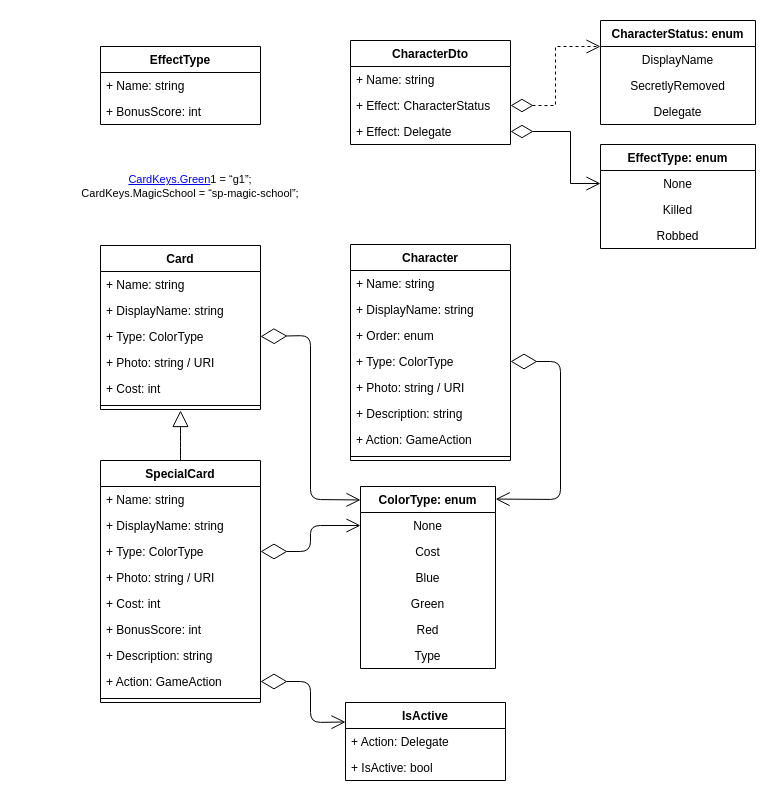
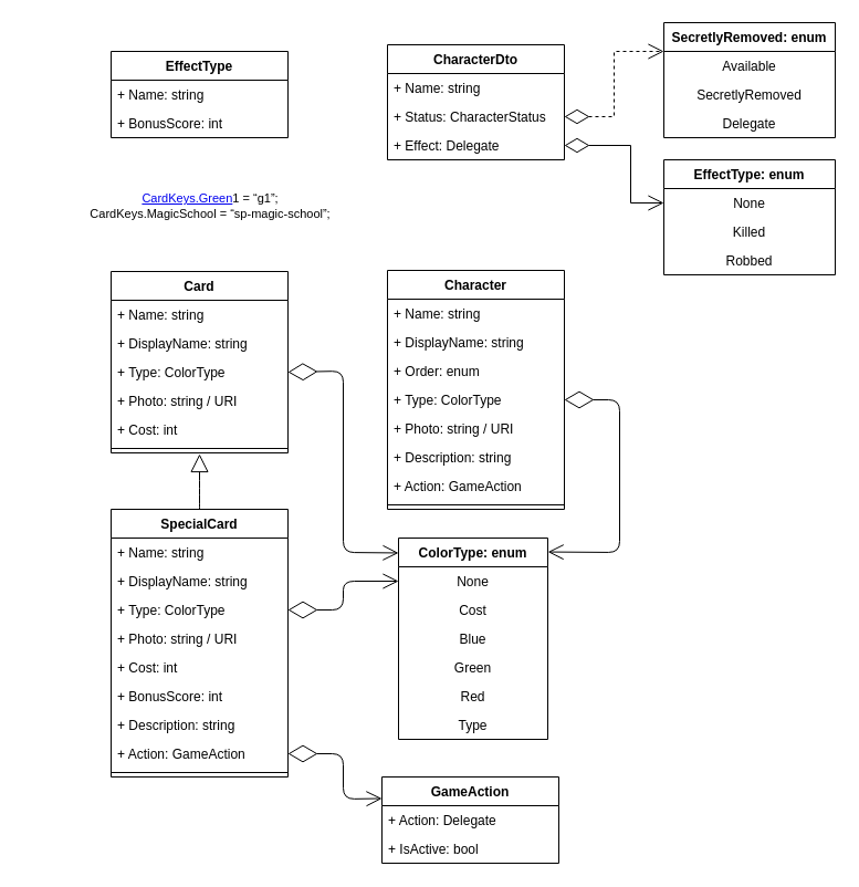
  <mxCell id="0" />
  <mxCell id="1" parent="0" />
  <mxCell id="2" style="edgeStyle=none;curved=1;rounded=0;orthogonalLoop=1;jettySize=auto;html=1;exitX=0.5;exitY=0;exitDx=0;exitDy=0;fontSize=12;endArrow=block;startSize=14;endSize=14;sourcePerimeterSpacing=8;targetPerimeterSpacing=8;endFill=0;" parent="1" source="3" edge="1"><mxGeometry relative="1" as="geometry"><mxPoint x="180" y="410" as="targetPoint" /></mxGeometry></mxCell>
  <mxCell id="3" value="SpecialCard" style="swimlane;fontStyle=1;align=center;verticalAlign=top;childLayout=stackLayout;horizontal=1;startSize=26;horizontalStack=0;resizeParent=1;resizeParentMax=0;resizeLast=0;collapsible=1;marginBottom=0;hachureGap=4;pointerEvents=0;" parent="1" vertex="1"><mxGeometry x="100" y="460" width="160" height="242" as="geometry" /></mxCell>
  <mxCell id="4" value="+ Name: string" style="text;strokeColor=none;fillColor=none;align=left;verticalAlign=top;spacingLeft=4;spacingRight=4;overflow=hidden;rotatable=0;points=[[0,0.5],[1,0.5]];portConstraint=eastwest;" parent="3" vertex="1"><mxGeometry y="26" width="160" height="26" as="geometry" /></mxCell>
  <mxCell id="5" value="+ DisplayName: string" style="text;strokeColor=none;fillColor=none;align=left;verticalAlign=top;spacingLeft=4;spacingRight=4;overflow=hidden;rotatable=0;points=[[0,0.5],[1,0.5]];portConstraint=eastwest;" parent="3" vertex="1"><mxGeometry y="52" width="160" height="26" as="geometry" /></mxCell>
  <mxCell id="6" value="+ Type: ColorType" style="text;strokeColor=none;fillColor=none;align=left;verticalAlign=top;spacingLeft=4;spacingRight=4;overflow=hidden;rotatable=0;points=[[0,0.5],[1,0.5]];portConstraint=eastwest;" parent="3" vertex="1"><mxGeometry y="78" width="160" height="26" as="geometry" /></mxCell>
  <mxCell id="7" value="+ Photo: string / URI" style="text;strokeColor=none;fillColor=none;align=left;verticalAlign=top;spacingLeft=4;spacingRight=4;overflow=hidden;rotatable=0;points=[[0,0.5],[1,0.5]];portConstraint=eastwest;" parent="3" vertex="1"><mxGeometry y="104" width="160" height="26" as="geometry" /></mxCell>
  <mxCell id="8" value="+ Cost: int" style="text;strokeColor=none;fillColor=none;align=left;verticalAlign=top;spacingLeft=4;spacingRight=4;overflow=hidden;rotatable=0;points=[[0,0.5],[1,0.5]];portConstraint=eastwest;" parent="3" vertex="1"><mxGeometry y="130" width="160" height="26" as="geometry" /></mxCell>
  <mxCell id="9" value="+ BonusScore: int" style="text;strokeColor=none;fillColor=none;align=left;verticalAlign=top;spacingLeft=4;spacingRight=4;overflow=hidden;rotatable=0;points=[[0,0.5],[1,0.5]];portConstraint=eastwest;" parent="3" vertex="1"><mxGeometry y="156" width="160" height="26" as="geometry" /></mxCell>
  <mxCell id="10" value="+ Description: string" style="text;strokeColor=none;fillColor=none;align=left;verticalAlign=top;spacingLeft=4;spacingRight=4;overflow=hidden;rotatable=0;points=[[0,0.5],[1,0.5]];portConstraint=eastwest;" parent="3" vertex="1"><mxGeometry y="182" width="160" height="26" as="geometry" /></mxCell>
  <mxCell id="11" value="+ Action: GameAction" style="text;strokeColor=none;fillColor=none;align=left;verticalAlign=top;spacingLeft=4;spacingRight=4;overflow=hidden;rotatable=0;points=[[0,0.5],[1,0.5]];portConstraint=eastwest;" parent="3" vertex="1"><mxGeometry y="208" width="160" height="26" as="geometry" /></mxCell>
  <mxCell id="12" value="" style="line;strokeWidth=1;fillColor=none;align=left;verticalAlign=middle;spacingTop=-1;spacingLeft=3;spacingRight=3;rotatable=0;labelPosition=right;points=[];portConstraint=eastwest;hachureGap=4;pointerEvents=0;labelBackgroundColor=none;fontSize=12;html=0;" parent="3" vertex="1"><mxGeometry y="234" width="160" height="8" as="geometry" /></mxCell>
  <mxCell id="13" value="Character" style="swimlane;fontStyle=1;align=center;verticalAlign=top;childLayout=stackLayout;horizontal=1;startSize=26;horizontalStack=0;resizeParent=1;resizeParentMax=0;resizeLast=0;collapsible=1;marginBottom=0;hachureGap=4;pointerEvents=0;" parent="1" vertex="1"><mxGeometry x="350" y="244" width="160" height="216" as="geometry" /></mxCell>
  <mxCell id="14" value="+ Name: string" style="text;strokeColor=none;fillColor=none;align=left;verticalAlign=top;spacingLeft=4;spacingRight=4;overflow=hidden;rotatable=0;points=[[0,0.5],[1,0.5]];portConstraint=eastwest;" parent="13" vertex="1"><mxGeometry y="26" width="160" height="26" as="geometry" /></mxCell>
  <mxCell id="15" value="+ DisplayName: string" style="text;strokeColor=none;fillColor=none;align=left;verticalAlign=top;spacingLeft=4;spacingRight=4;overflow=hidden;rotatable=0;points=[[0,0.5],[1,0.5]];portConstraint=eastwest;" parent="13" vertex="1"><mxGeometry y="52" width="160" height="26" as="geometry" /></mxCell>
  <mxCell id="16" value="+ Order: enum" style="text;strokeColor=none;fillColor=none;align=left;verticalAlign=top;spacingLeft=4;spacingRight=4;overflow=hidden;rotatable=0;points=[[0,0.5],[1,0.5]];portConstraint=eastwest;" parent="13" vertex="1"><mxGeometry y="78" width="160" height="26" as="geometry" /></mxCell>
  <mxCell id="17" value="+ Type: ColorType" style="text;strokeColor=none;fillColor=none;align=left;verticalAlign=top;spacingLeft=4;spacingRight=4;overflow=hidden;rotatable=0;points=[[0,0.5],[1,0.5]];portConstraint=eastwest;" parent="13" vertex="1"><mxGeometry y="104" width="160" height="26" as="geometry" /></mxCell>
  <mxCell id="18" value="+ Photo: string / URI" style="text;strokeColor=none;fillColor=none;align=left;verticalAlign=top;spacingLeft=4;spacingRight=4;overflow=hidden;rotatable=0;points=[[0,0.5],[1,0.5]];portConstraint=eastwest;" parent="13" vertex="1"><mxGeometry y="130" width="160" height="26" as="geometry" /></mxCell>
  <mxCell id="19" value="+ Description: string" style="text;strokeColor=none;fillColor=none;align=left;verticalAlign=top;spacingLeft=4;spacingRight=4;overflow=hidden;rotatable=0;points=[[0,0.5],[1,0.5]];portConstraint=eastwest;" parent="13" vertex="1"><mxGeometry y="156" width="160" height="26" as="geometry" /></mxCell>
  <mxCell id="20" value="+ Action: GameAction" style="text;strokeColor=none;fillColor=none;align=left;verticalAlign=top;spacingLeft=4;spacingRight=4;overflow=hidden;rotatable=0;points=[[0,0.5],[1,0.5]];portConstraint=eastwest;" parent="13" vertex="1"><mxGeometry y="182" width="160" height="26" as="geometry" /></mxCell>
  <mxCell id="21" value="" style="line;strokeWidth=1;fillColor=none;align=left;verticalAlign=middle;spacingTop=-1;spacingLeft=3;spacingRight=3;rotatable=0;labelPosition=right;points=[];portConstraint=eastwest;hachureGap=4;pointerEvents=0;labelBackgroundColor=none;fontSize=12;html=0;" parent="13" vertex="1"><mxGeometry y="208" width="160" height="8" as="geometry" /></mxCell>
  <mxCell id="22" value="ColorType: enum" style="swimlane;fontStyle=1;align=center;verticalAlign=top;childLayout=stackLayout;horizontal=1;startSize=26;horizontalStack=0;resizeParent=1;resizeParentMax=0;resizeLast=0;collapsible=1;marginBottom=0;hachureGap=4;pointerEvents=0;labelBackgroundColor=none;fontSize=12;fillColor=none;html=0;" parent="1" vertex="1"><mxGeometry x="360" y="486" width="135" height="182" as="geometry" /></mxCell>
  <mxCell id="23" value="None" style="text;strokeColor=none;fillColor=none;align=center;verticalAlign=top;spacingLeft=4;spacingRight=4;overflow=hidden;rotatable=0;points=[[0,0.5],[1,0.5]];portConstraint=eastwest;hachureGap=4;pointerEvents=0;labelBackgroundColor=none;fontSize=12;html=0;" parent="22" vertex="1"><mxGeometry y="26" width="135" height="26" as="geometry" /></mxCell>
  <mxCell id="24" value="Cost" style="text;strokeColor=none;fillColor=none;align=center;verticalAlign=top;spacingLeft=4;spacingRight=4;overflow=hidden;rotatable=0;points=[[0,0.5],[1,0.5]];portConstraint=eastwest;hachureGap=4;pointerEvents=0;labelBackgroundColor=none;fontSize=12;html=0;" parent="22" vertex="1"><mxGeometry y="52" width="135" height="26" as="geometry" /></mxCell>
  <mxCell id="25" value="Blue" style="text;strokeColor=none;fillColor=none;align=center;verticalAlign=top;spacingLeft=4;spacingRight=4;overflow=hidden;rotatable=0;points=[[0,0.5],[1,0.5]];portConstraint=eastwest;hachureGap=4;pointerEvents=0;labelBackgroundColor=none;fontSize=12;html=0;" parent="22" vertex="1"><mxGeometry y="78" width="135" height="26" as="geometry" /></mxCell>
  <mxCell id="26" value="Green" style="text;strokeColor=none;fillColor=none;align=center;verticalAlign=top;spacingLeft=4;spacingRight=4;overflow=hidden;rotatable=0;points=[[0,0.5],[1,0.5]];portConstraint=eastwest;hachureGap=4;pointerEvents=0;labelBackgroundColor=none;fontSize=12;html=0;" parent="22" vertex="1"><mxGeometry y="104" width="135" height="26" as="geometry" /></mxCell>
  <mxCell id="27" value="Red" style="text;strokeColor=none;fillColor=none;align=center;verticalAlign=top;spacingLeft=4;spacingRight=4;overflow=hidden;rotatable=0;points=[[0,0.5],[1,0.5]];portConstraint=eastwest;hachureGap=4;pointerEvents=0;labelBackgroundColor=none;fontSize=12;html=0;" parent="22" vertex="1"><mxGeometry y="130" width="135" height="26" as="geometry" /></mxCell>
  <mxCell id="28" value="Type" style="text;strokeColor=none;fillColor=none;align=center;verticalAlign=top;spacingLeft=4;spacingRight=4;overflow=hidden;rotatable=0;points=[[0,0.5],[1,0.5]];portConstraint=eastwest;hachureGap=4;pointerEvents=0;labelBackgroundColor=none;fontSize=12;html=0;" parent="22" vertex="1"><mxGeometry y="156" width="135" height="26" as="geometry" /></mxCell>
  <mxCell id="29" value="" style="endArrow=open;endFill=0;endSize=12;html=1;sourcePerimeterSpacing=8;targetPerimeterSpacing=8;fontSize=12;exitX=1;exitY=0.5;exitDx=0;exitDy=0;entryX=0;entryY=0.074;entryDx=0;entryDy=0;entryPerimeter=0;startArrow=diamondThin;startFill=0;startSize=24;" parent="1" source="35" target="22" edge="1"><mxGeometry width="160" relative="1" as="geometry"><mxPoint x="340" y="510" as="sourcePoint" /><mxPoint x="500" y="510" as="targetPoint" /><Array as="points"><mxPoint x="310" y="335" /><mxPoint x="310" y="499" /></Array></mxGeometry></mxCell>
  <mxCell id="30" value="" style="endArrow=open;endFill=0;endSize=12;html=1;sourcePerimeterSpacing=8;targetPerimeterSpacing=8;fontSize=12;exitX=1;exitY=0.5;exitDx=0;exitDy=0;entryX=0;entryY=0.5;entryDx=0;entryDy=0;startArrow=diamondThin;startFill=0;startSize=24;" parent="1" source="6" target="23" edge="1"><mxGeometry width="160" relative="1" as="geometry"><mxPoint x="270" y="355" as="sourcePoint" /><mxPoint x="370" y="509.468" as="targetPoint" /><Array as="points"><mxPoint x="310" y="551" /><mxPoint x="310" y="525" /></Array></mxGeometry></mxCell>
  <mxCell id="31" value="" style="endArrow=open;endFill=0;endSize=12;html=1;sourcePerimeterSpacing=8;targetPerimeterSpacing=8;fontSize=12;exitX=1;exitY=0.5;exitDx=0;exitDy=0;entryX=1.001;entryY=0.069;entryDx=0;entryDy=0;startArrow=diamondThin;startFill=0;startSize=24;entryPerimeter=0;" parent="1" source="17" target="22" edge="1"><mxGeometry width="160" relative="1" as="geometry"><mxPoint x="270" y="535" as="sourcePoint" /><mxPoint x="370" y="535" as="targetPoint" /><Array as="points"><mxPoint x="560" y="361" /><mxPoint x="560" y="499" /></Array></mxGeometry></mxCell>
  <mxCell id="32" value="Card" style="swimlane;fontStyle=1;align=center;verticalAlign=top;childLayout=stackLayout;horizontal=1;startSize=26;horizontalStack=0;resizeParent=1;resizeParentMax=0;resizeLast=0;collapsible=1;marginBottom=0;hachureGap=4;pointerEvents=0;" parent="1" vertex="1"><mxGeometry x="100" y="245" width="160" height="164" as="geometry" /></mxCell>
  <mxCell id="33" value="+ Name: string" style="text;strokeColor=none;fillColor=none;align=left;verticalAlign=top;spacingLeft=4;spacingRight=4;overflow=hidden;rotatable=0;points=[[0,0.5],[1,0.5]];portConstraint=eastwest;" parent="32" vertex="1"><mxGeometry y="26" width="160" height="26" as="geometry" /></mxCell>
  <mxCell id="34" value="+ DisplayName: string" style="text;strokeColor=none;fillColor=none;align=left;verticalAlign=top;spacingLeft=4;spacingRight=4;overflow=hidden;rotatable=0;points=[[0,0.5],[1,0.5]];portConstraint=eastwest;" parent="32" vertex="1"><mxGeometry y="52" width="160" height="26" as="geometry" /></mxCell>
  <mxCell id="35" value="+ Type: ColorType" style="text;strokeColor=none;fillColor=none;align=left;verticalAlign=top;spacingLeft=4;spacingRight=4;overflow=hidden;rotatable=0;points=[[0,0.5],[1,0.5]];portConstraint=eastwest;" parent="32" vertex="1"><mxGeometry y="78" width="160" height="26" as="geometry" /></mxCell>
  <mxCell id="36" value="+ Photo: string / URI" style="text;strokeColor=none;fillColor=none;align=left;verticalAlign=top;spacingLeft=4;spacingRight=4;overflow=hidden;rotatable=0;points=[[0,0.5],[1,0.5]];portConstraint=eastwest;" parent="32" vertex="1"><mxGeometry y="104" width="160" height="26" as="geometry" /></mxCell>
  <mxCell id="37" value="+ Cost: int" style="text;strokeColor=none;fillColor=none;align=left;verticalAlign=top;spacingLeft=4;spacingRight=4;overflow=hidden;rotatable=0;points=[[0,0.5],[1,0.5]];portConstraint=eastwest;" parent="32" vertex="1"><mxGeometry y="130" width="160" height="26" as="geometry" /></mxCell>
  <mxCell id="38" value="" style="line;strokeWidth=1;fillColor=none;align=left;verticalAlign=middle;spacingTop=-1;spacingLeft=3;spacingRight=3;rotatable=0;labelPosition=right;points=[];portConstraint=eastwest;hachureGap=4;pointerEvents=0;labelBackgroundColor=none;fontSize=12;html=0;" parent="32" vertex="1"><mxGeometry y="156" width="160" height="8" as="geometry" /></mxCell>
  <mxCell id="39" value="&#10;&#10;&lt;a class=&quot;anchor-url&quot; href=&quot;https://cardkeys.green/&quot; target=&quot;_blank&quot; style=&quot;box-sizing: inherit ; text-decoration: underline ; font-size: 11px ; font-style: normal ; font-weight: 400 ; letter-spacing: normal ; text-indent: 0px ; text-transform: none ; word-spacing: 0px&quot;&gt;CardKeys.Green&lt;/a&gt;&lt;span style=&quot;font-size: 11px ; font-style: normal ; font-weight: 400 ; letter-spacing: normal ; text-indent: 0px ; text-transform: none ; word-spacing: 0px ; display: inline ; float: none&quot;&gt;1 = “g1”;&#10;CardKeys.MagicSchool = “sp-magic-school”;&lt;/span&gt;&#10;&#10;" style="text;html=1;strokeColor=none;fillColor=none;align=center;verticalAlign=middle;whiteSpace=wrap;rounded=0;hachureGap=4;pointerEvents=0;fontSize=11;fontColor=#000000;labelBackgroundColor=none;" parent="1" vertex="1"><mxGeometry x="20" y="176" width="340" height="20" as="geometry" /></mxCell>
- <mxCell id="40" value="IsActive" style="swimlane;fontStyle=1;align=center;verticalAlign=top;childLayout=stackLayout;horizontal=1;startSize=26;horizontalStack=0;resizeParent=1;resizeParentMax=0;resizeLast=0;collapsible=1;marginBottom=0;" parent="1" vertex="1"><mxGeometry x="345" y="702" width="160" height="78" as="geometry" /></mxCell>
+ <mxCell id="40" value="GameAction" style="swimlane;fontStyle=1;align=center;verticalAlign=top;childLayout=stackLayout;horizontal=1;startSize=26;horizontalStack=0;resizeParent=1;resizeParentMax=0;resizeLast=0;collapsible=1;marginBottom=0;" parent="1" vertex="1"><mxGeometry x="345" y="702" width="160" height="78" as="geometry" /></mxCell>
  <mxCell id="41" value="+ Action: Delegate" style="text;strokeColor=none;fillColor=none;align=left;verticalAlign=top;spacingLeft=4;spacingRight=4;overflow=hidden;rotatable=0;points=[[0,0.5],[1,0.5]];portConstraint=eastwest;" parent="40" vertex="1"><mxGeometry y="26" width="160" height="26" as="geometry" /></mxCell>
  <mxCell id="42" value="+ IsActive: bool" style="text;strokeColor=none;fillColor=none;align=left;verticalAlign=top;spacingLeft=4;spacingRight=4;overflow=hidden;rotatable=0;points=[[0,0.5],[1,0.5]];portConstraint=eastwest;" parent="40" vertex="1"><mxGeometry y="52" width="160" height="26" as="geometry" /></mxCell>
  <mxCell id="43" value="" style="endArrow=open;endFill=0;endSize=12;html=1;sourcePerimeterSpacing=8;targetPerimeterSpacing=8;fontSize=12;exitX=1;exitY=0.5;exitDx=0;exitDy=0;entryX=0;entryY=0.25;entryDx=0;entryDy=0;startArrow=diamondThin;startFill=0;startSize=24;" parent="1" source="11" target="40" edge="1"><mxGeometry width="160" relative="1" as="geometry"><mxPoint x="260" y="676" as="sourcePoint" /><mxPoint x="360" y="650" as="targetPoint" /><Array as="points"><mxPoint x="310" y="681" /><mxPoint x="310" y="722" /></Array></mxGeometry></mxCell>
  <mxCell id="44" value="EffectType" style="swimlane;fontStyle=1;align=center;verticalAlign=top;childLayout=stackLayout;horizontal=1;startSize=26;horizontalStack=0;resizeParent=1;resizeParentMax=0;resizeLast=0;collapsible=1;marginBottom=0;" parent="1" vertex="1"><mxGeometry x="100" y="46" width="160" height="78" as="geometry" /></mxCell>
  <mxCell id="45" value="+ Name: string" style="text;strokeColor=none;fillColor=none;align=left;verticalAlign=top;spacingLeft=4;spacingRight=4;overflow=hidden;rotatable=0;points=[[0,0.5],[1,0.5]];portConstraint=eastwest;" parent="44" vertex="1"><mxGeometry y="26" width="160" height="26" as="geometry" /></mxCell>
  <mxCell id="46" value="+ BonusScore: int" style="text;strokeColor=none;fillColor=none;align=left;verticalAlign=top;spacingLeft=4;spacingRight=4;overflow=hidden;rotatable=0;points=[[0,0.5],[1,0.5]];portConstraint=eastwest;" parent="44" vertex="1"><mxGeometry y="52" width="160" height="26" as="geometry" /></mxCell>
  <mxCell id="47" value="CharacterDto" style="swimlane;fontStyle=1;align=center;verticalAlign=top;childLayout=stackLayout;horizontal=1;startSize=26;horizontalStack=0;resizeParent=1;resizeParentMax=0;resizeLast=0;collapsible=1;marginBottom=0;" parent="1" vertex="1"><mxGeometry x="350" y="40" width="160" height="104" as="geometry" /></mxCell>
  <mxCell id="48" value="+ Name: string" style="text;strokeColor=none;fillColor=none;align=left;verticalAlign=top;spacingLeft=4;spacingRight=4;overflow=hidden;rotatable=0;points=[[0,0.5],[1,0.5]];portConstraint=eastwest;" parent="47" vertex="1"><mxGeometry y="26" width="160" height="26" as="geometry" /></mxCell>
- <mxCell id="49" value="+ Effect: CharacterStatus" style="text;strokeColor=none;fillColor=none;align=left;verticalAlign=top;spacingLeft=4;spacingRight=4;overflow=hidden;rotatable=0;points=[[0,0.5],[1,0.5]];portConstraint=eastwest;" parent="47" vertex="1"><mxGeometry y="52" width="160" height="26" as="geometry" /></mxCell>
+ <mxCell id="49" value="+ Status: CharacterStatus" style="text;strokeColor=none;fillColor=none;align=left;verticalAlign=top;spacingLeft=4;spacingRight=4;overflow=hidden;rotatable=0;points=[[0,0.5],[1,0.5]];portConstraint=eastwest;" parent="47" vertex="1"><mxGeometry y="52" width="160" height="26" as="geometry" /></mxCell>
  <mxCell id="50" value="+ Effect: Delegate" style="text;strokeColor=none;fillColor=none;align=left;verticalAlign=top;spacingLeft=4;spacingRight=4;overflow=hidden;rotatable=0;points=[[0,0.5],[1,0.5]];portConstraint=eastwest;" parent="47" vertex="1"><mxGeometry y="78" width="160" height="26" as="geometry" /></mxCell>
- <mxCell id="51" value="CharacterStatus: enum" style="swimlane;fontStyle=1;align=center;verticalAlign=top;childLayout=stackLayout;horizontal=1;startSize=26;horizontalStack=0;resizeParent=1;resizeParentMax=0;resizeLast=0;collapsible=1;marginBottom=0;hachureGap=4;pointerEvents=0;labelBackgroundColor=none;fontSize=12;fillColor=none;html=0;" parent="1" vertex="1"><mxGeometry x="600" y="20" width="155" height="104" as="geometry" /></mxCell>
- <mxCell id="52" value="DisplayName" style="text;strokeColor=none;fillColor=none;align=center;verticalAlign=top;spacingLeft=4;spacingRight=4;overflow=hidden;rotatable=0;points=[[0,0.5],[1,0.5]];portConstraint=eastwest;hachureGap=4;pointerEvents=0;labelBackgroundColor=none;fontSize=12;html=0;" parent="51" vertex="1"><mxGeometry y="26" width="155" height="26" as="geometry" /></mxCell>
+ <mxCell id="51" value="SecretlyRemoved: enum" style="swimlane;fontStyle=1;align=center;verticalAlign=top;childLayout=stackLayout;horizontal=1;startSize=26;horizontalStack=0;resizeParent=1;resizeParentMax=0;resizeLast=0;collapsible=1;marginBottom=0;hachureGap=4;pointerEvents=0;labelBackgroundColor=none;fontSize=12;fillColor=none;html=0;" parent="1" vertex="1"><mxGeometry x="600" y="20" width="155" height="104" as="geometry" /></mxCell>
+ <mxCell id="52" value="Available" style="text;strokeColor=none;fillColor=none;align=center;verticalAlign=top;spacingLeft=4;spacingRight=4;overflow=hidden;rotatable=0;points=[[0,0.5],[1,0.5]];portConstraint=eastwest;hachureGap=4;pointerEvents=0;labelBackgroundColor=none;fontSize=12;html=0;" parent="51" vertex="1"><mxGeometry y="26" width="155" height="26" as="geometry" /></mxCell>
  <mxCell id="53" value="SecretlyRemoved" style="text;strokeColor=none;fillColor=none;align=center;verticalAlign=top;spacingLeft=4;spacingRight=4;overflow=hidden;rotatable=0;points=[[0,0.5],[1,0.5]];portConstraint=eastwest;hachureGap=4;pointerEvents=0;labelBackgroundColor=none;fontSize=12;html=0;" parent="51" vertex="1"><mxGeometry y="52" width="155" height="26" as="geometry" /></mxCell>
  <mxCell id="54" value="Delegate" style="text;strokeColor=none;fillColor=none;align=center;verticalAlign=top;spacingLeft=4;spacingRight=4;overflow=hidden;rotatable=0;points=[[0,0.5],[1,0.5]];portConstraint=eastwest;hachureGap=4;pointerEvents=0;labelBackgroundColor=none;fontSize=12;html=0;" parent="51" vertex="1"><mxGeometry y="78" width="155" height="26" as="geometry" /></mxCell>
  <mxCell id="55" style="edgeStyle=orthogonalEdgeStyle;rounded=0;orthogonalLoop=1;jettySize=auto;html=1;exitX=1;exitY=0.5;exitDx=0;exitDy=0;entryX=0;entryY=0.25;entryDx=0;entryDy=0;startArrow=diamondThin;startFill=0;endSize=12;startSize=20;endArrow=open;endFill=0;dashed=1;" parent="1" source="49" target="51" edge="1"><mxGeometry relative="1" as="geometry" /></mxCell>
  <mxCell id="56" value="EffectType: enum" style="swimlane;fontStyle=1;align=center;verticalAlign=top;childLayout=stackLayout;horizontal=1;startSize=26;horizontalStack=0;resizeParent=1;resizeParentMax=0;resizeLast=0;collapsible=1;marginBottom=0;hachureGap=4;pointerEvents=0;labelBackgroundColor=none;fontSize=12;fillColor=none;html=0;" parent="1" vertex="1"><mxGeometry x="600" y="144" width="155" height="104" as="geometry" /></mxCell>
  <mxCell id="57" value="None" style="text;strokeColor=none;fillColor=none;align=center;verticalAlign=top;spacingLeft=4;spacingRight=4;overflow=hidden;rotatable=0;points=[[0,0.5],[1,0.5]];portConstraint=eastwest;hachureGap=4;pointerEvents=0;labelBackgroundColor=none;fontSize=12;html=0;" parent="56" vertex="1"><mxGeometry y="26" width="155" height="26" as="geometry" /></mxCell>
  <mxCell id="58" value="Killed" style="text;strokeColor=none;fillColor=none;align=center;verticalAlign=top;spacingLeft=4;spacingRight=4;overflow=hidden;rotatable=0;points=[[0,0.5],[1,0.5]];portConstraint=eastwest;hachureGap=4;pointerEvents=0;labelBackgroundColor=none;fontSize=12;html=0;" parent="56" vertex="1"><mxGeometry y="52" width="155" height="26" as="geometry" /></mxCell>
  <mxCell id="59" value="Robbed" style="text;strokeColor=none;fillColor=none;align=center;verticalAlign=top;spacingLeft=4;spacingRight=4;overflow=hidden;rotatable=0;points=[[0,0.5],[1,0.5]];portConstraint=eastwest;hachureGap=4;pointerEvents=0;labelBackgroundColor=none;fontSize=12;html=0;" parent="56" vertex="1"><mxGeometry y="78" width="155" height="26" as="geometry" /></mxCell>
  <mxCell id="60" style="edgeStyle=orthogonalEdgeStyle;rounded=0;orthogonalLoop=1;jettySize=auto;html=1;exitX=1;exitY=0.5;exitDx=0;exitDy=0;startArrow=diamondThin;startFill=0;endSize=12;startSize=20;endArrow=open;endFill=0;" parent="1" source="50" target="57" edge="1"><mxGeometry relative="1" as="geometry"><mxPoint x="530" y="129" as="sourcePoint" /><mxPoint x="600" y="70" as="targetPoint" /><Array as="points"><mxPoint x="570" y="131" /><mxPoint x="570" y="183" /></Array></mxGeometry></mxCell>
